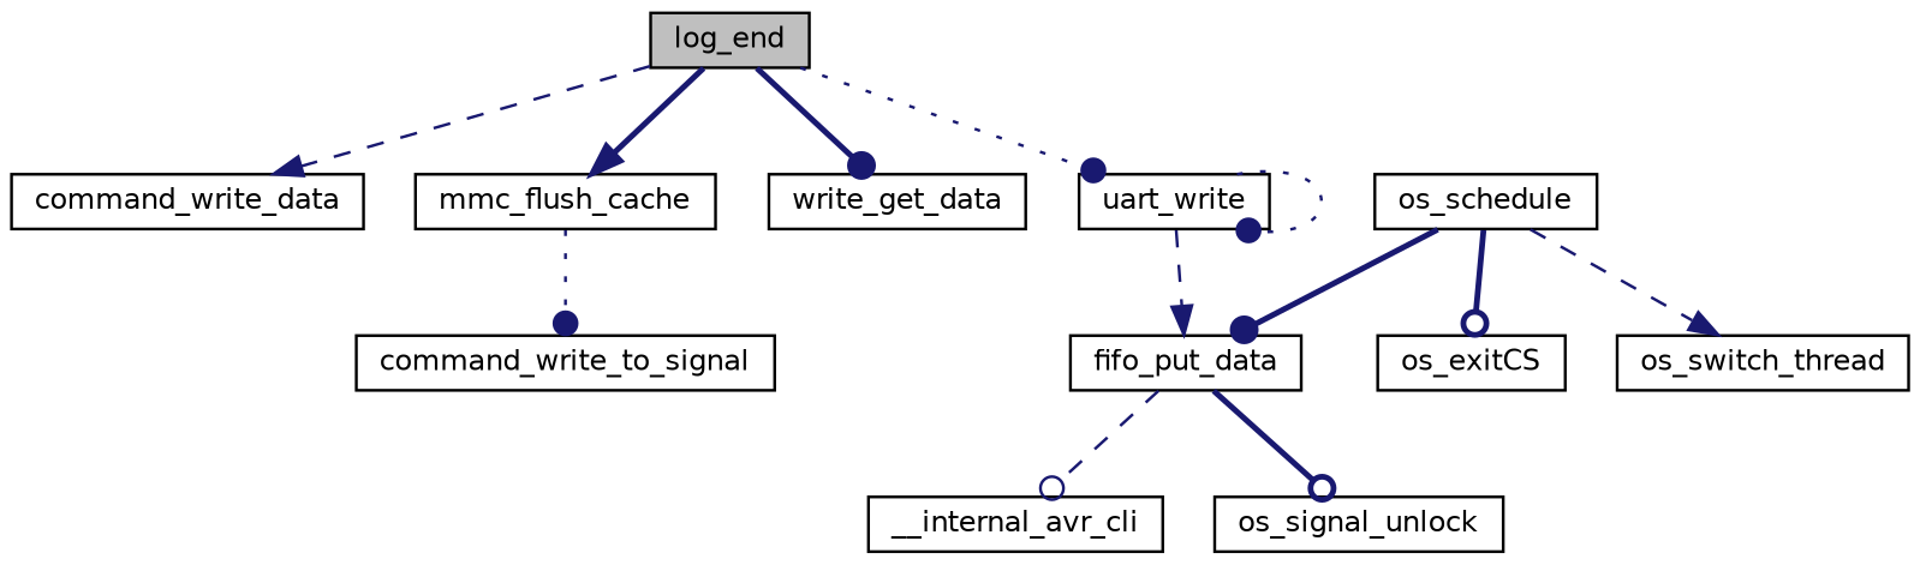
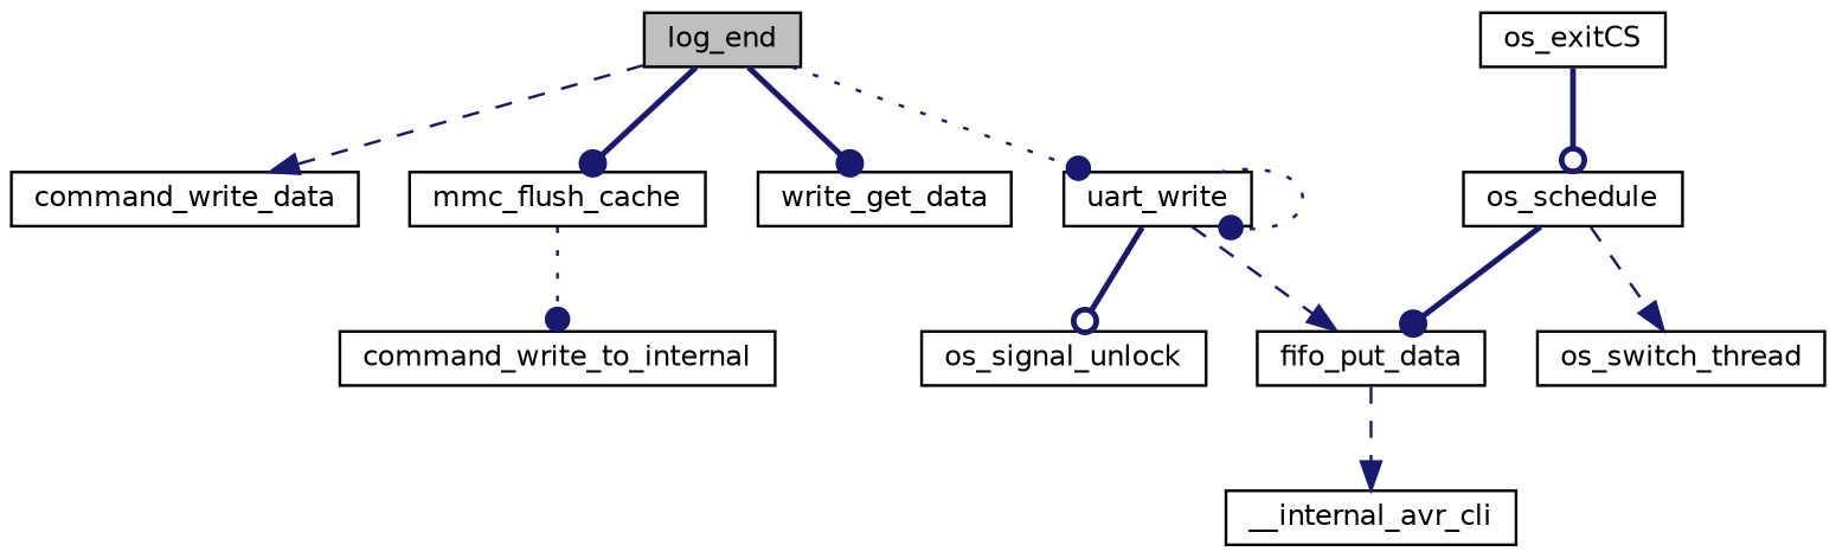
  digraph {
    rankdir=TB
    node [color=black fillcolor=white fontname=Helvetica fontsize=10 shape=record style=filled]
    edge [arrowhead=dot color=midnightblue fontname=Helvetica fontsize=10 labelfontname=Helvetica labelfontsize=10 style=bold]
    n1 [fillcolor=grey75 fontcolor=black height=0.2 label=log_end width=0.4]
    n2 [height=0.2 label=uart_write width=0.4]
    n3 [height=0.2 label=command_write_data width=0.4]
    n4 [height=0.2 label=mmc_flush_cache width=0.4]
    n5 [height=0.2 label=write_get_data width=0.4]
    n6 [height=0.2 label=fifo_put_data width=0.4]
-   n7 [height=0.2 label=command_write_to_signal width=0.4]
+   n7 [height=0.2 label=command_write_to_internal width=0.4]
    n8 [height=0.2 label=__internal_avr_cli width=0.4]
    n9 [height=0.2 label=os_signal_unlock width=0.4]
    n10 [height=0.2 label=os_exitCS width=0.4]
    n11 [height=0.2 label=os_schedule width=0.4]
    n12 [height=0.2 label=os_switch_thread width=0.4]
    n1 -> n2 [style=dotted]
    n1 -> n3 [arrowhead=normal style=dashed]
-   n1 -> n4 [arrowhead=normal]
+   n1 -> n4
    n1 -> n5
    n2 -> n2 [style=dotted]
    n2 -> n6 [arrowhead=normal style=dashed]
    n4 -> n7 [style=dotted]
-   n6 -> n8 [arrowhead=odot style=dashed]
-   n6 -> n9 [arrowhead=odot]
-   n11 -> n10 [arrowhead=odot]
+   n6 -> n8 [arrowhead=normal style=dashed]
+   n2 -> n9 [arrowhead=odot]
+   n10 -> n11 [arrowhead=odot]
    n11 -> n6
    n11 -> n12 [arrowhead=normal style=dashed]
  }
